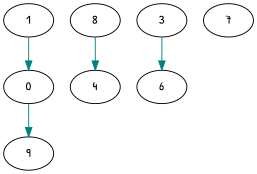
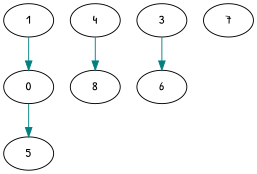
  digraph {
    fontname="Patrick Hand"
    node [Weight=10 fontname="Patrick Hand"]
    edge [Weight=177 color=teal fontname="Patrick Hand"]
    0 [Weight=7]
-   9
+   9 [label=5]
    1 [Weight=2]
    4 [Weight=3]
    8 [Weight=5]
    3 [Weight=6]
    6
    7 [Weight=3]
    0 -> 9
    1 -> 0
-   8 -> 4 [Weight=118]
+   4 -> 8 [Weight=118]
    3 -> 6 [Weight=138]
  }
